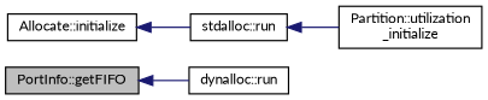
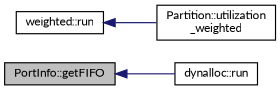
  digraph {
    fontname=Lato
    rankdir=LR
    node [color=black fontname=Lato fontsize=10 shape=record]
    edge [color=midnightblue dir=back fontname=Lato fontsize=10 labelfontname=Helvetica labelfontsize=10 style=solid]
    n1 [fillcolor=grey75 fontcolor=black height=0.2 label="PortInfo::getFIFO" style=filled width=0.4]
    n2 [height=0.2 label="dynalloc::run" width=0.4]
-   n3 [height=0.2 label="Allocate::initialize" width=0.4]
-   n4 [height=0.2 label="stdalloc::run" width=0.4]
-   n5 [height=0.2 label="Partition::utilization\l_initialize" width=0.4]
+   n4 [height=0.2 label="weighted::run" width=0.4]
+   n5 [height=0.2 label="Partition::utilization\l_weighted" width=0.4]
    n1 -> n2
-   n3 -> n4
    n4 -> n5
  }
